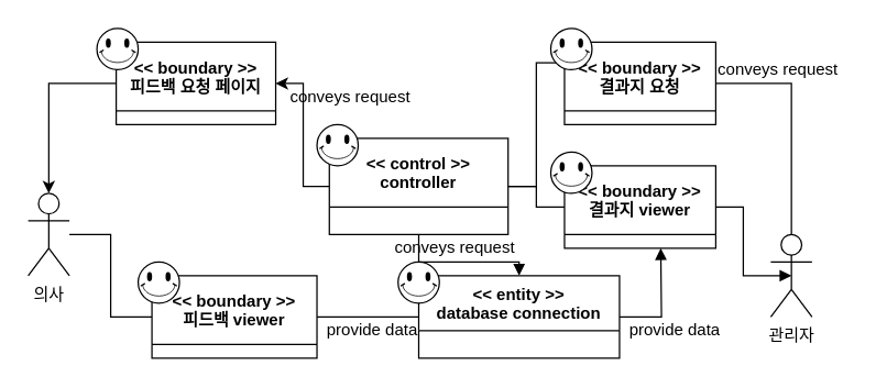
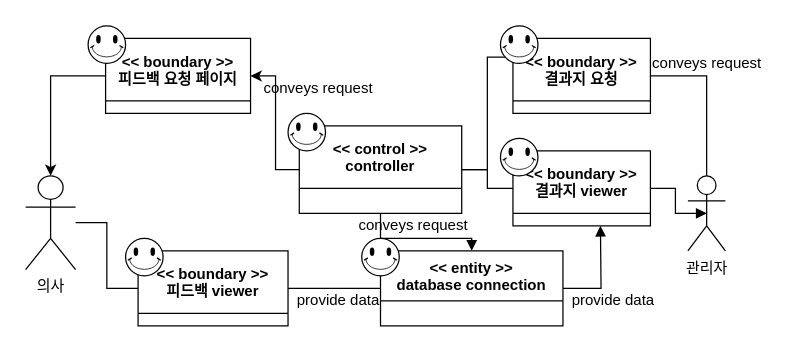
  <mxCell id="0" />
  <mxCell id="1" parent="0" />
- <mxCell id="2" value="의사" style="shape=umlActor;verticalLabelPosition=bottom;verticalAlign=top;html=1;outlineConnect=0;" vertex="1" parent="1"><mxGeometry x="20" y="140" width="30" height="60" as="geometry" /></mxCell>
- <mxCell id="3" value="관리자" style="shape=umlActor;verticalLabelPosition=bottom;verticalAlign=top;html=1;outlineConnect=0;" vertex="1" parent="1"><mxGeometry x="560" y="170" width="30" height="60" as="geometry" /></mxCell>
+ <mxCell id="2" value="의사" style="shape=umlActor;verticalLabelPosition=bottom;verticalAlign=top;html=1;outlineConnect=0;" vertex="1" parent="1"><mxGeometry x="20" y="140" width="40" height="75" as="geometry" /></mxCell>
+ <mxCell id="3" value="관리자" style="shape=umlActor;verticalLabelPosition=bottom;verticalAlign=top;html=1;outlineConnect=0;" vertex="1" parent="1"><mxGeometry x="550" y="140" width="30" height="60" as="geometry" /></mxCell>
  <mxCell id="4" style="edgeStyle=orthogonalEdgeStyle;rounded=0;orthogonalLoop=1;jettySize=auto;html=1;entryX=1;entryY=0.5;entryDx=0;entryDy=0;" edge="1" parent="1" source="8" target="13"><mxGeometry relative="1" as="geometry"><Array as="points"><mxPoint x="220" y="135" /><mxPoint x="220" y="60" /></Array></mxGeometry></mxCell>
  <mxCell id="5" style="edgeStyle=orthogonalEdgeStyle;rounded=0;orthogonalLoop=1;jettySize=auto;html=1;entryX=0;entryY=0.25;entryDx=0;entryDy=0;endArrow=none;endFill=0;" edge="1" parent="1" source="8" target="20"><mxGeometry relative="1" as="geometry" /></mxCell>
  <mxCell id="6" style="edgeStyle=orthogonalEdgeStyle;rounded=0;orthogonalLoop=1;jettySize=auto;html=1;endArrow=none;endFill=0;" edge="1" parent="1" source="8" target="22"><mxGeometry relative="1" as="geometry" /></mxCell>
  <mxCell id="7" style="edgeStyle=orthogonalEdgeStyle;rounded=0;orthogonalLoop=1;jettySize=auto;html=1;endArrow=block;endFill=1;" edge="1" parent="1" source="8" target="10"><mxGeometry relative="1" as="geometry" /></mxCell>
  <mxCell id="8" value="&lt;&lt; control &gt;&gt;&#10;controller" style="swimlane;startSize=50;" vertex="1" parent="1"><mxGeometry x="239" y="100" width="130" height="70" as="geometry" /></mxCell>
  <mxCell id="9" style="edgeStyle=orthogonalEdgeStyle;rounded=0;orthogonalLoop=1;jettySize=auto;html=1;endArrow=block;endFill=1;" edge="1" parent="1" source="10"><mxGeometry relative="1" as="geometry"><mxPoint x="480" y="180" as="targetPoint" /></mxGeometry></mxCell>
  <mxCell id="10" value="&lt;&lt; entity &gt;&gt;&#10;database connection" style="swimlane;startSize=40;" vertex="1" parent="1"><mxGeometry x="304" y="200" width="146" height="60" as="geometry" /></mxCell>
  <mxCell id="11" value="" style="verticalLabelPosition=bottom;verticalAlign=top;html=1;shape=mxgraph.basic.smiley" vertex="1" parent="10"><mxGeometry x="-15" y="-10" width="30" height="30" as="geometry" /></mxCell>
  <mxCell id="12" style="edgeStyle=orthogonalEdgeStyle;rounded=0;orthogonalLoop=1;jettySize=auto;html=1;" edge="1" parent="1" source="13" target="2"><mxGeometry relative="1" as="geometry" /></mxCell>
  <mxCell id="13" value="&lt;&lt; boundary &gt;&gt;&#10;피드백 요청 페이지" style="swimlane;startSize=50;" vertex="1" parent="1"><mxGeometry x="84" y="30" width="116" height="60" as="geometry" /></mxCell>
  <mxCell id="14" value="" style="verticalLabelPosition=bottom;verticalAlign=top;html=1;shape=mxgraph.basic.smiley" vertex="1" parent="13"><mxGeometry x="-14" y="-10" width="30" height="30" as="geometry" /></mxCell>
  <mxCell id="15" style="edgeStyle=orthogonalEdgeStyle;rounded=0;orthogonalLoop=1;jettySize=auto;html=1;endArrow=none;endFill=0;" edge="1" parent="1" source="17" target="2"><mxGeometry relative="1" as="geometry" /></mxCell>
  <mxCell id="16" style="edgeStyle=orthogonalEdgeStyle;rounded=0;orthogonalLoop=1;jettySize=auto;html=1;entryX=0;entryY=0.5;entryDx=0;entryDy=0;endArrow=none;endFill=0;" edge="1" parent="1" source="17" target="10"><mxGeometry relative="1" as="geometry" /></mxCell>
  <mxCell id="17" value="&lt;&lt; boundary &gt;&gt;&#10;피드백 viewer" style="swimlane;startSize=50;" vertex="1" parent="1"><mxGeometry x="110" y="200" width="120" height="60" as="geometry" /></mxCell>
  <mxCell id="18" value="" style="verticalLabelPosition=bottom;verticalAlign=top;html=1;shape=mxgraph.basic.smiley" vertex="1" parent="17"><mxGeometry x="-10" y="-10" width="30" height="30" as="geometry" /></mxCell>
  <mxCell id="19" style="edgeStyle=orthogonalEdgeStyle;rounded=0;orthogonalLoop=1;jettySize=auto;html=1;entryX=0.5;entryY=0;entryDx=0;entryDy=0;entryPerimeter=0;endArrow=none;endFill=0;" edge="1" parent="1" source="20" target="3"><mxGeometry relative="1" as="geometry" /></mxCell>
  <mxCell id="20" value="&lt;&lt; boundary &gt;&gt;&#10;결과지 요청" style="swimlane;startSize=50;" vertex="1" parent="1"><mxGeometry x="410" y="30" width="110" height="60" as="geometry" /></mxCell>
  <mxCell id="21" style="edgeStyle=orthogonalEdgeStyle;rounded=0;orthogonalLoop=1;jettySize=auto;html=1;entryX=0.5;entryY=0.5;entryDx=0;entryDy=0;entryPerimeter=0;endArrow=block;endFill=1;" edge="1" parent="1" source="22" target="3"><mxGeometry relative="1" as="geometry" /></mxCell>
  <mxCell id="22" value="&lt;&lt; boundary &gt;&gt;&#10;결과지 viewer" style="swimlane;startSize=50;" vertex="1" parent="1"><mxGeometry x="410" y="120" width="110" height="60" as="geometry" /></mxCell>
  <mxCell id="23" value="" style="verticalLabelPosition=bottom;verticalAlign=top;html=1;shape=mxgraph.basic.smiley" vertex="1" parent="22"><mxGeometry x="-10" y="-10" width="30" height="30" as="geometry" /></mxCell>
  <mxCell id="24" value="" style="verticalLabelPosition=bottom;verticalAlign=top;html=1;shape=mxgraph.basic.smiley" vertex="1" parent="1"><mxGeometry x="400" y="20" width="30" height="30" as="geometry" /></mxCell>
  <mxCell id="25" value="" style="verticalLabelPosition=bottom;verticalAlign=top;html=1;shape=mxgraph.basic.smiley" vertex="1" parent="1"><mxGeometry x="230" y="90" width="30" height="30" as="geometry" /></mxCell>
  <mxCell id="26" value="conveys request" style="text;html=1;align=center;verticalAlign=middle;resizable=0;points=[];autosize=1;strokeColor=none;" vertex="1" parent="1"><mxGeometry x="204" y="60" width="100" height="20" as="geometry" /></mxCell>
  <mxCell id="27" value="conveys request" style="text;html=1;align=center;verticalAlign=middle;resizable=0;points=[];autosize=1;strokeColor=none;" vertex="1" parent="1"><mxGeometry x="515" y="40" width="100" height="20" as="geometry" /></mxCell>
  <mxCell id="28" value="conveys request" style="text;html=1;align=center;verticalAlign=middle;resizable=0;points=[];autosize=1;strokeColor=none;" vertex="1" parent="1"><mxGeometry x="280" y="170" width="100" height="20" as="geometry" /></mxCell>
  <mxCell id="29" value="provide data" style="text;html=1;align=center;verticalAlign=middle;resizable=0;points=[];autosize=1;strokeColor=none;" vertex="1" parent="1"><mxGeometry x="230" y="230" width="80" height="20" as="geometry" /></mxCell>
  <mxCell id="30" value="provide data" style="text;html=1;align=center;verticalAlign=middle;resizable=0;points=[];autosize=1;strokeColor=none;" vertex="1" parent="1"><mxGeometry x="450" y="230" width="80" height="20" as="geometry" /></mxCell>
